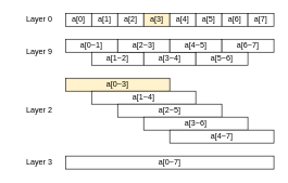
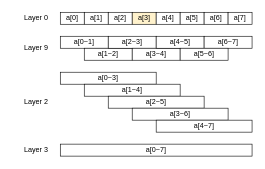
  <mxCell id="0" />
  <mxCell id="1" parent="0" />
  <mxCell id="2" value="a[0]" style="rounded=0;whiteSpace=wrap;html=1;" vertex="1" parent="1"><mxGeometry x="100" y="20" width="40" height="20" as="geometry" /></mxCell>
  <mxCell id="3" value="a[1]" style="rounded=0;whiteSpace=wrap;html=1;" vertex="1" parent="1"><mxGeometry x="140" y="20" width="40" height="20" as="geometry" /></mxCell>
  <mxCell id="4" value="a[2]" style="rounded=0;whiteSpace=wrap;html=1;" vertex="1" parent="1"><mxGeometry x="180" y="20" width="40" height="20" as="geometry" /></mxCell>
  <mxCell id="5" value="a[3]" style="rounded=0;whiteSpace=wrap;html=1;fillColor=#fff2cc;" vertex="1" parent="1"><mxGeometry x="220" y="20" width="40" height="20" as="geometry" /></mxCell>
  <mxCell id="6" value="a[4]" style="rounded=0;whiteSpace=wrap;html=1;" vertex="1" parent="1"><mxGeometry x="260" y="20" width="40" height="20" as="geometry" /></mxCell>
  <mxCell id="7" value="a[5]" style="rounded=0;whiteSpace=wrap;html=1;" vertex="1" parent="1"><mxGeometry x="300" y="20" width="40" height="20" as="geometry" /></mxCell>
  <mxCell id="8" value="a[6]" style="rounded=0;whiteSpace=wrap;html=1;" vertex="1" parent="1"><mxGeometry x="340" y="20" width="40" height="20" as="geometry" /></mxCell>
  <mxCell id="9" value="a[7]" style="rounded=0;whiteSpace=wrap;html=1;" vertex="1" parent="1"><mxGeometry x="380" y="20" width="40" height="20" as="geometry" /></mxCell>
  <mxCell id="10" value="a[0~1]" style="rounded=0;whiteSpace=wrap;html=1;" vertex="1" parent="1"><mxGeometry x="100" y="60" width="80" height="20" as="geometry" /></mxCell>
  <mxCell id="11" value="a[1~2]" style="rounded=0;whiteSpace=wrap;html=1;" vertex="1" parent="1"><mxGeometry x="140" y="80" width="80" height="20" as="geometry" /></mxCell>
  <mxCell id="12" value="a[2~3]" style="rounded=0;whiteSpace=wrap;html=1;" vertex="1" parent="1"><mxGeometry x="180" y="60" width="80" height="20" as="geometry" /></mxCell>
  <mxCell id="13" value="Layer 0" style="text;html=1;strokeColor=none;fillColor=none;align=center;verticalAlign=middle;whiteSpace=wrap;rounded=0;" vertex="1" parent="1"><mxGeometry x="20" y="20" width="80" height="20" as="geometry" /></mxCell>
  <mxCell id="14" value="Layer 9" style="text;html=1;strokeColor=none;fillColor=none;align=center;verticalAlign=middle;whiteSpace=wrap;rounded=0;" vertex="1" parent="1"><mxGeometry x="20" y="60" width="80" height="40" as="geometry" /></mxCell>
  <mxCell id="15" value="a[3~4]" style="rounded=0;whiteSpace=wrap;html=1;" vertex="1" parent="1"><mxGeometry x="220" y="80" width="80" height="20" as="geometry" /></mxCell>
  <mxCell id="16" value="a[4~5]" style="rounded=0;whiteSpace=wrap;html=1;" vertex="1" parent="1"><mxGeometry x="260" y="60" width="80" height="20" as="geometry" /></mxCell>
  <mxCell id="17" value="a[6~7]" style="rounded=0;whiteSpace=wrap;html=1;" vertex="1" parent="1"><mxGeometry x="340" y="60" width="80" height="20" as="geometry" /></mxCell>
  <mxCell id="18" value="a[5~6]" style="rounded=0;whiteSpace=wrap;html=1;" vertex="1" parent="1"><mxGeometry x="300" y="80" width="80" height="20" as="geometry" /></mxCell>
- <mxCell id="19" value="a[0~3]" style="rounded=0;whiteSpace=wrap;html=1;fillColor=#fff2cc;" vertex="1" parent="1"><mxGeometry x="100" y="120" width="160" height="20" as="geometry" /></mxCell>
+ <mxCell id="19" value="a[0~3]" style="rounded=0;whiteSpace=wrap;html=1;" vertex="1" parent="1"><mxGeometry x="100" y="120" width="160" height="20" as="geometry" /></mxCell>
  <mxCell id="20" value="a[1~4]" style="rounded=0;whiteSpace=wrap;html=1;" vertex="1" parent="1"><mxGeometry x="140" y="140" width="160" height="20" as="geometry" /></mxCell>
  <mxCell id="21" value="a[2~5]" style="rounded=0;whiteSpace=wrap;html=1;" vertex="1" parent="1"><mxGeometry x="180" y="160" width="160" height="20" as="geometry" /></mxCell>
  <mxCell id="22" value="a[3~6]" style="rounded=0;whiteSpace=wrap;html=1;" vertex="1" parent="1"><mxGeometry x="220" y="180" width="160" height="20" as="geometry" /></mxCell>
  <mxCell id="23" value="a[4~7]" style="rounded=0;whiteSpace=wrap;html=1;" vertex="1" parent="1"><mxGeometry x="260" y="200" width="160" height="20" as="geometry" /></mxCell>
  <mxCell id="24" value="a[0~7]" style="rounded=0;whiteSpace=wrap;html=1;" vertex="1" parent="1"><mxGeometry x="100" y="240" width="320" height="20" as="geometry" /></mxCell>
  <mxCell id="25" value="Layer 2" style="text;html=1;strokeColor=none;fillColor=none;align=center;verticalAlign=middle;whiteSpace=wrap;rounded=0;" vertex="1" parent="1"><mxGeometry x="20" y="120" width="80" height="100" as="geometry" /></mxCell>
  <mxCell id="26" value="Layer 3" style="text;html=1;strokeColor=none;fillColor=none;align=center;verticalAlign=middle;whiteSpace=wrap;rounded=0;" vertex="1" parent="1"><mxGeometry x="20" y="240" width="80" height="20" as="geometry" /></mxCell>
